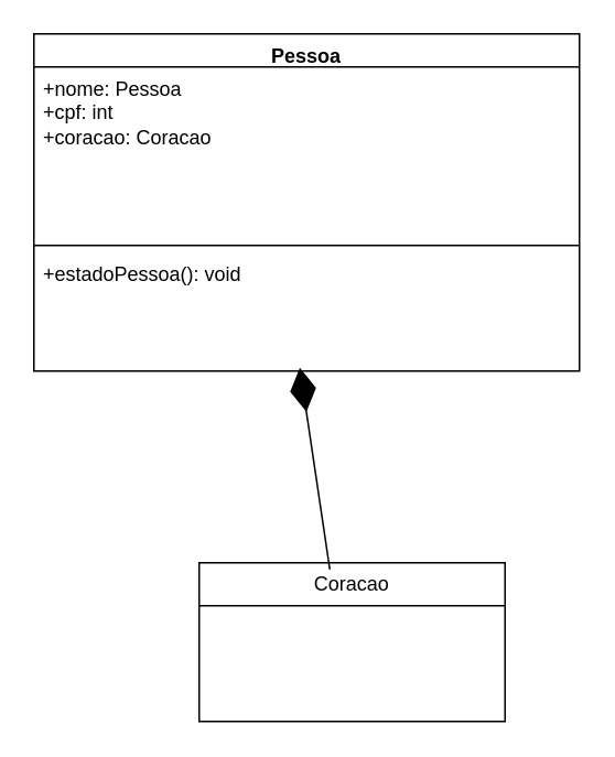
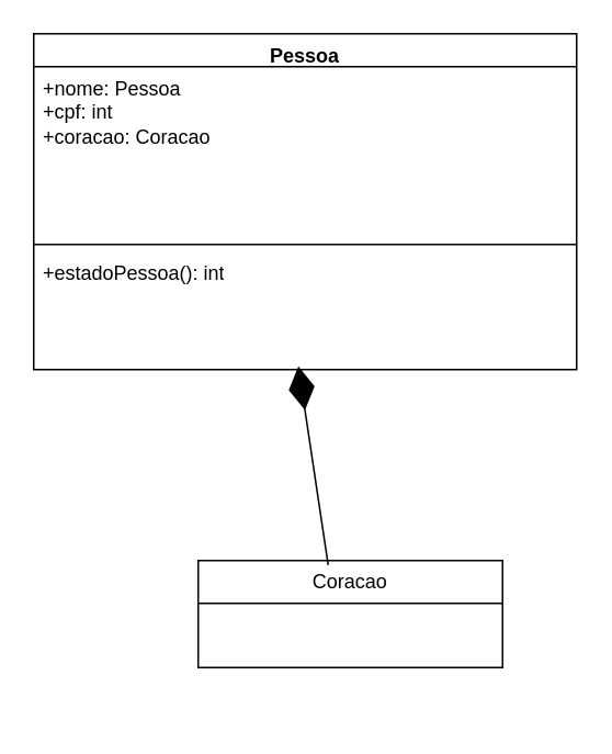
  <mxCell id="0" />
  <mxCell id="1" parent="0" />
  <mxCell id="2" value="Pessoa" style="swimlane;fontStyle=1;align=center;verticalAlign=top;childLayout=stackLayout;horizontal=1;startSize=20;horizontalStack=0;resizeParent=1;resizeParentMax=0;resizeLast=0;collapsible=1;marginBottom=0;whiteSpace=wrap;html=1;textShadow=0;labelBorderColor=none;" parent="1" vertex="1"><mxGeometry x="20" y="20" width="330" height="204" as="geometry" /></mxCell>
  <mxCell id="3" value="+nome: Pessoa&lt;div&gt;+cpf: int&lt;/div&gt;&lt;div&gt;+coracao: Coracao&lt;/div&gt;" style="text;strokeColor=none;fillColor=none;align=left;verticalAlign=top;spacingLeft=4;spacingRight=4;overflow=hidden;rotatable=0;points=[[0,0.5],[1,0.5]];portConstraint=eastwest;whiteSpace=wrap;html=1;" parent="2" vertex="1"><mxGeometry y="20" width="330" height="104" as="geometry" /></mxCell>
  <mxCell id="4" value="" style="line;strokeWidth=1;fillColor=none;align=left;verticalAlign=top;spacingTop=-1;spacingLeft=3;spacingRight=3;rotatable=0;labelPosition=right;points=[];portConstraint=eastwest;strokeColor=inherit;" parent="2" vertex="1"><mxGeometry y="124" width="330" height="8" as="geometry" /></mxCell>
- <mxCell id="5" value="+estadoPessoa(): void" style="text;strokeColor=none;fillColor=none;align=left;verticalAlign=top;spacingLeft=4;spacingRight=4;overflow=hidden;rotatable=0;points=[[0,0.5],[1,0.5]];portConstraint=eastwest;whiteSpace=wrap;html=1;" parent="2" vertex="1"><mxGeometry y="132" width="330" height="72" as="geometry" /></mxCell>
- <mxCell id="6" value="Coracao" style="swimlane;fontStyle=0;childLayout=stackLayout;horizontal=1;startSize=26;fillColor=none;horizontalStack=0;resizeParent=1;resizeParentMax=0;resizeLast=0;collapsible=1;marginBottom=0;whiteSpace=wrap;html=1;" parent="1" vertex="1"><mxGeometry x="120" y="340" width="185" height="96" as="geometry" /></mxCell>
+ <mxCell id="5" value="+estadoPessoa(): int" style="text;strokeColor=none;fillColor=none;align=left;verticalAlign=top;spacingLeft=4;spacingRight=4;overflow=hidden;rotatable=0;points=[[0,0.5],[1,0.5]];portConstraint=eastwest;whiteSpace=wrap;html=1;" parent="2" vertex="1"><mxGeometry y="132" width="330" height="72" as="geometry" /></mxCell>
+ <mxCell id="6" value="Coracao" style="swimlane;fontStyle=0;childLayout=stackLayout;horizontal=1;startSize=26;fillColor=none;horizontalStack=0;resizeParent=1;resizeParentMax=0;resizeLast=0;collapsible=1;marginBottom=0;whiteSpace=wrap;html=1;" parent="1" vertex="1"><mxGeometry x="120" y="340" width="185" height="65" as="geometry" /></mxCell>
  <mxCell id="7" value="" style="endArrow=diamondThin;endFill=1;endSize=24;html=1;exitX=0.427;exitY=0.042;exitDx=0;exitDy=0;exitPerimeter=0;" edge="1" parent="1" source="6"><mxGeometry width="160" relative="1" as="geometry"><mxPoint x="164.135" y="349.996" as="sourcePoint" /><mxPoint x="180.873" y="221.98" as="targetPoint" /></mxGeometry></mxCell>
